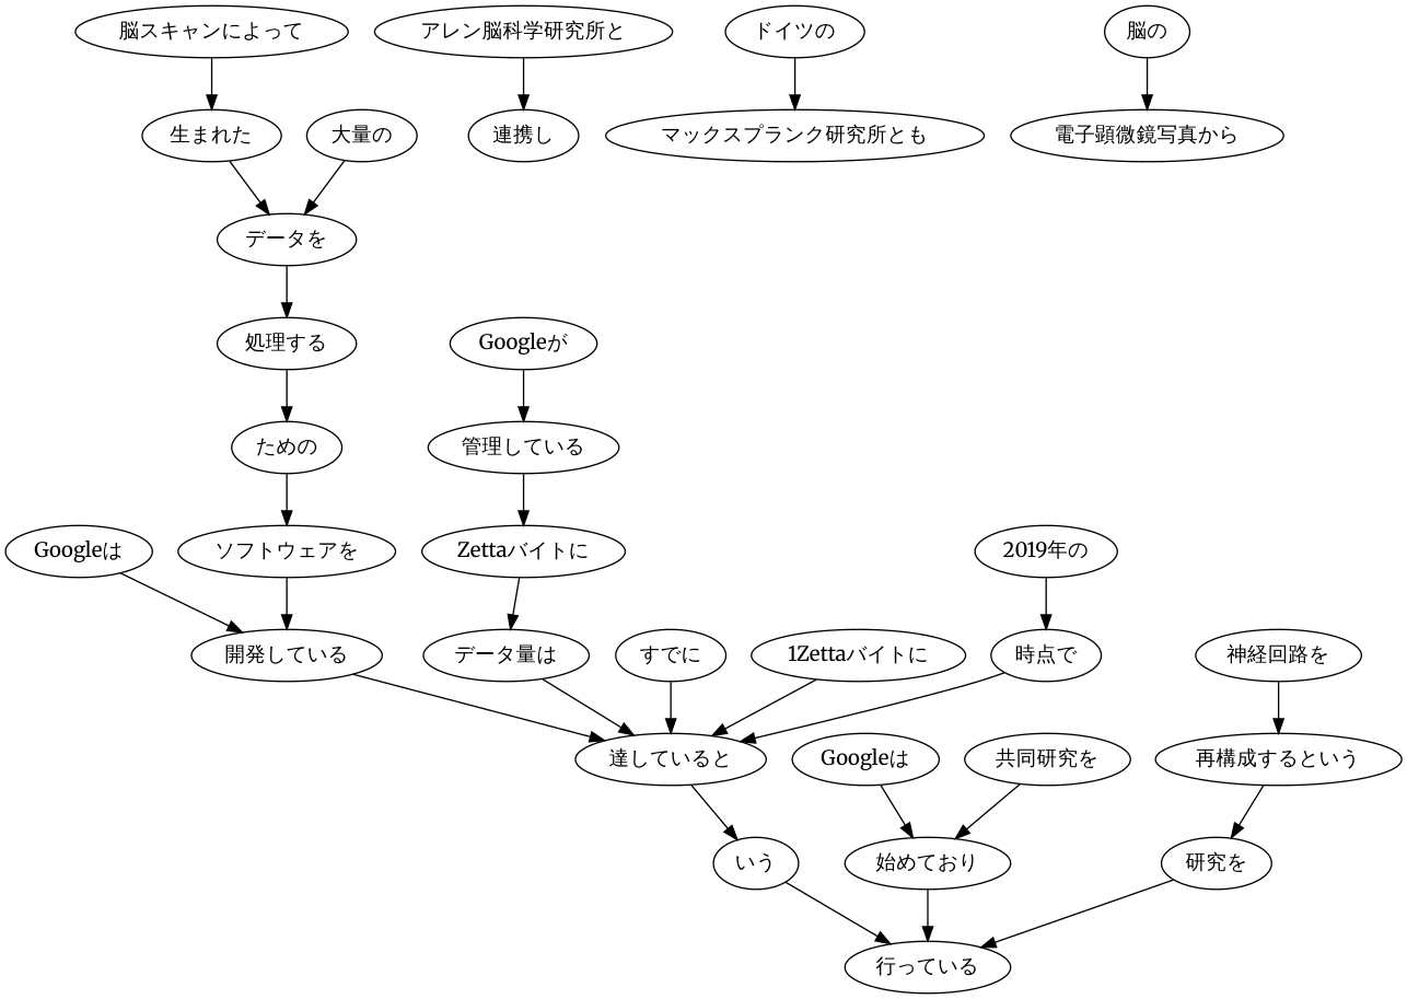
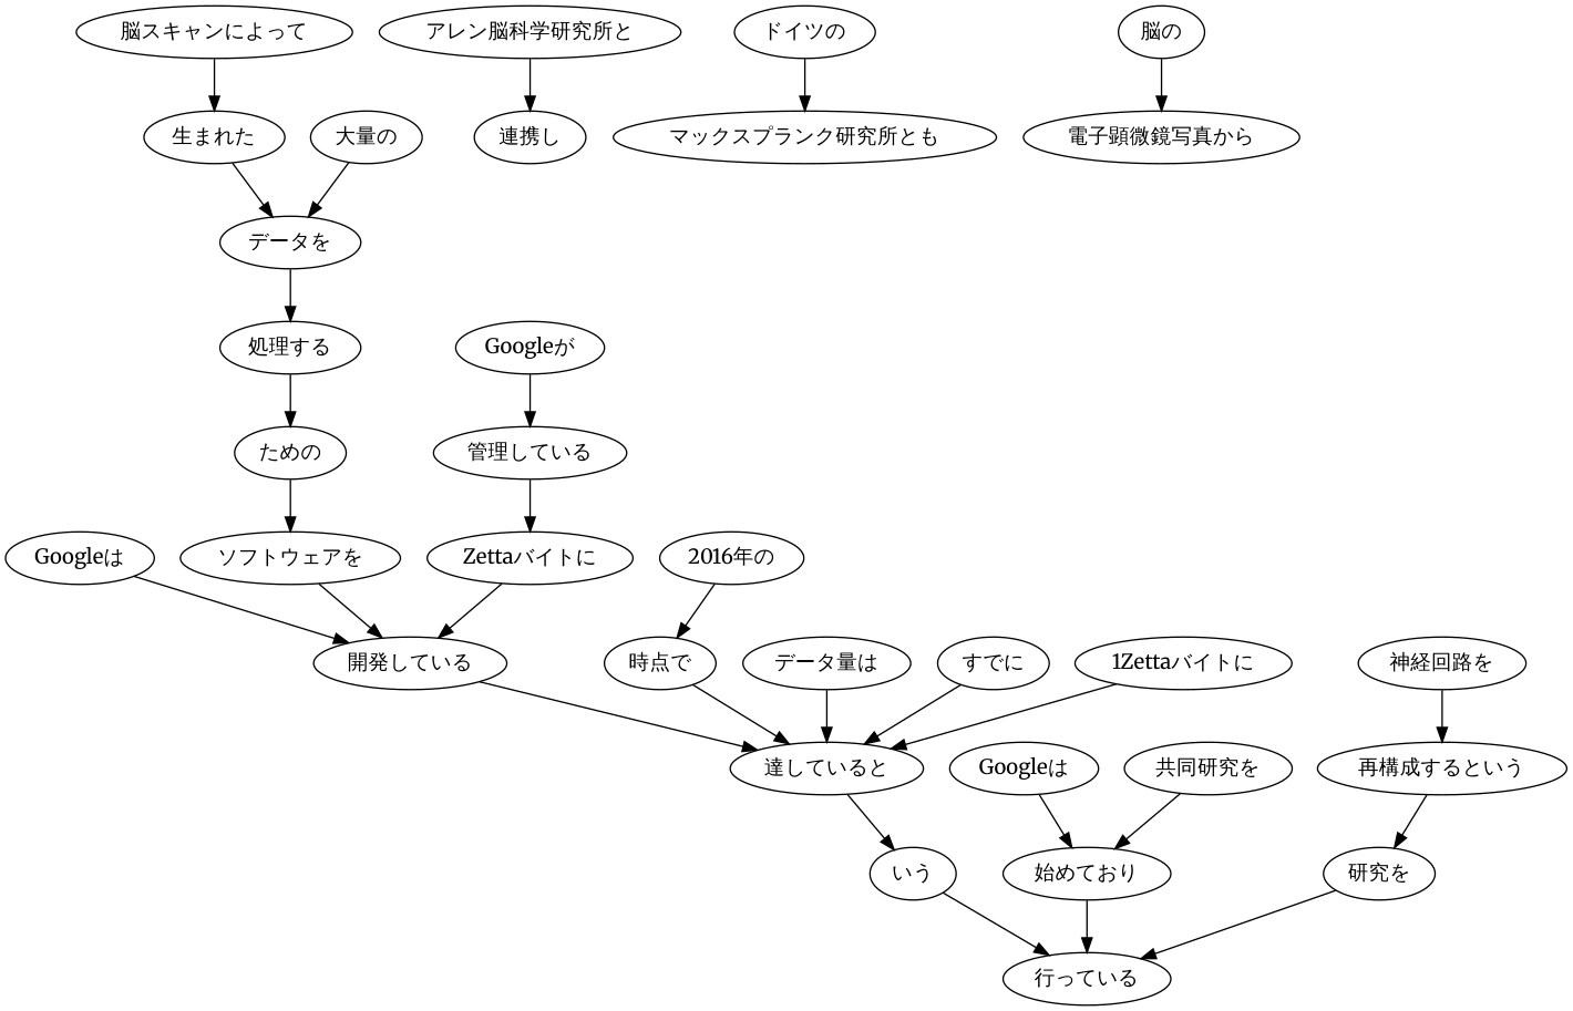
  digraph {
    fontname=Merriweather
    node [fontname=Merriweather]
    edge [fontname=Merriweather]
    n1 [label="Googleは"]
    n2 [label="開発している"]
    n3 [label="達していると"]
    n4 [label="いう"]
    n5 [label="アレン脳科学研究所と"]
    n6 [label="連携し"]
    n7 [label="生まれた"]
    n8 [label="データを"]
    n9 [label="処理する"]
    n10 [label="脳スキャンによって"]
    n11 [label="ための"]
    n12 [label="大量の"]
    n13 [label="ソフトウェアを"]
    n14 [label="行っている"]
-   n15 [label="2019年の"]
+   n15 [label="2016年の"]
    n16 [label="時点で"]
    n17 [label="Googleが"]
    n18 [label="管理している"]
    n19 [label="Zettaバイトに"]
    n20 [label="データ量は"]
    n21 [label="すでに"]
    n22 [label="1Zettaバイトに"]
    n23 [label="Googleは"]
    n24 [label="始めており"]
    n25 [label="ドイツの"]
    n26 [label="マックスプランク研究所とも"]
    n27 [label="共同研究を"]
    n28 [label="脳の"]
    n29 [label="電子顕微鏡写真から"]
    n30 [label="再構成するという"]
    n31 [label="研究を"]
    n32 [label="神経回路を"]
    n1 -> n2
    n2 -> n3
    n3 -> n4
    n4 -> n14
    n5 -> n6
    n7 -> n8
    n8 -> n9
    n9 -> n11
    n10 -> n7
    n11 -> n13
    n12 -> n8
    n13 -> n2
    n15 -> n16
    n16 -> n3
    n17 -> n18
    n18 -> n19
-   n19 -> n20
+   n19 -> n2
    n20 -> n3
    n21 -> n3
    n22 -> n3
    n23 -> n24
    n24 -> n14
    n25 -> n26
    n27 -> n24
    n28 -> n29
    n30 -> n31
    n31 -> n14
    n32 -> n30
  }
